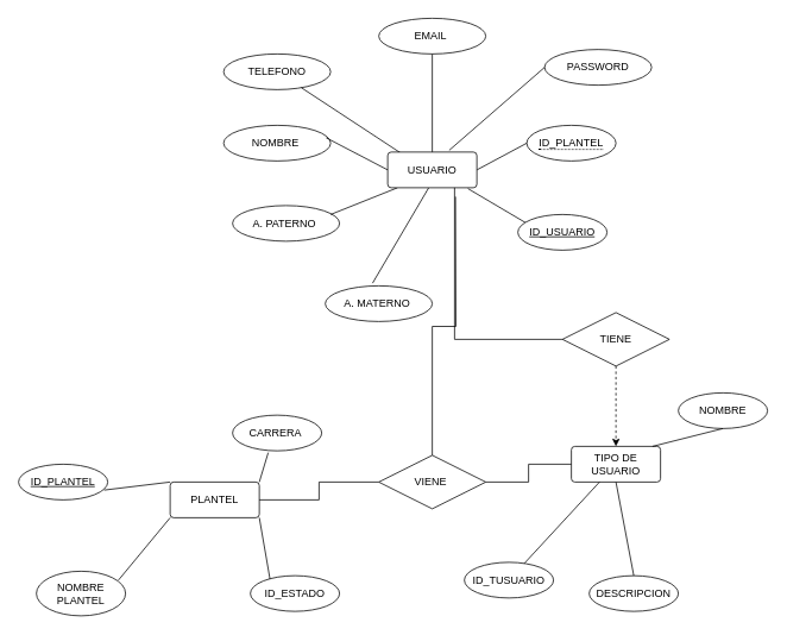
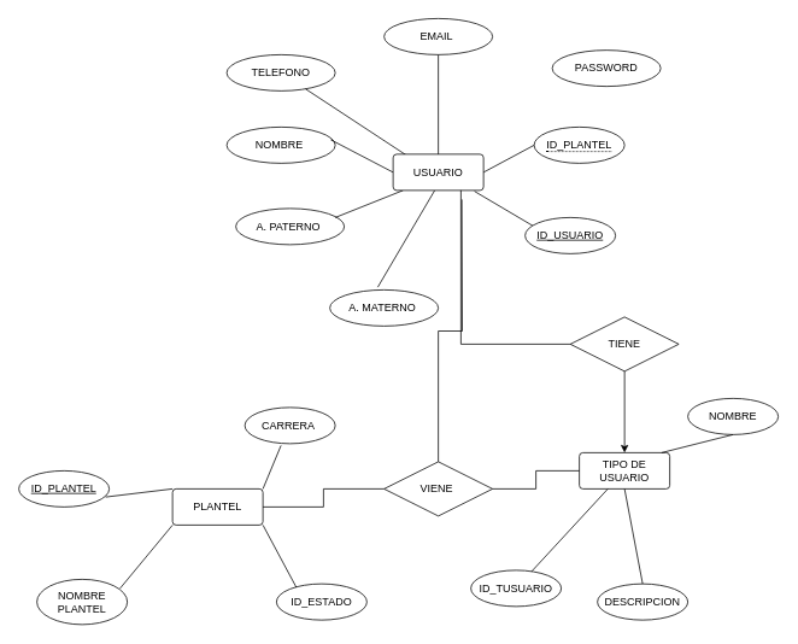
  <mxCell id="0" />
  <mxCell id="1" parent="0" />
  <mxCell id="2" value="TELEFONO" style="ellipse;whiteSpace=wrap;html=1;" vertex="1" parent="1"><mxGeometry x="250" y="60" width="120" height="40" as="geometry" /></mxCell>
  <mxCell id="3" value="EMAIL&amp;nbsp;" style="ellipse;whiteSpace=wrap;html=1;" vertex="1" parent="1"><mxGeometry x="424" y="20" width="120" height="40" as="geometry" /></mxCell>
  <mxCell id="4" value="PASSWORD" style="ellipse;whiteSpace=wrap;html=1;" vertex="1" parent="1"><mxGeometry x="610" y="55" width="120" height="40" as="geometry" /></mxCell>
  <mxCell id="5" value="A. MATERNO&amp;nbsp;" style="ellipse;whiteSpace=wrap;html=1;" vertex="1" parent="1"><mxGeometry x="364" y="320" width="120" height="40" as="geometry" /></mxCell>
  <mxCell id="6" value="A. PATERNO&amp;nbsp;" style="ellipse;whiteSpace=wrap;html=1;" vertex="1" parent="1"><mxGeometry x="260" y="230" width="120" height="40" as="geometry" /></mxCell>
  <mxCell id="7" value="NOMBRE&amp;nbsp;" style="ellipse;whiteSpace=wrap;html=1;" vertex="1" parent="1"><mxGeometry x="250" y="140" width="120" height="40" as="geometry" /></mxCell>
  <mxCell id="8" value="" style="endArrow=none;html=1;rounded=0;exitX=0.11;exitY=1;exitDx=0;exitDy=0;exitPerimeter=0;endFill=0;" edge="1" parent="1" source="18"><mxGeometry width="50" height="50" relative="1" as="geometry"><mxPoint x="437.574" y="218.284" as="sourcePoint" /><mxPoint x="370" y="240" as="targetPoint" /></mxGeometry></mxCell>
  <mxCell id="9" value="" style="endArrow=none;html=1;rounded=0;endFill=0;entryX=0.442;entryY=-0.075;entryDx=0;entryDy=0;entryPerimeter=0;" edge="1" parent="1" target="5"><mxGeometry width="50" height="50" relative="1" as="geometry"><mxPoint x="480" y="210" as="sourcePoint" /><mxPoint x="480" y="320" as="targetPoint" /></mxGeometry></mxCell>
  <mxCell id="10" value="" style="endArrow=none;html=1;rounded=0;entryX=0;entryY=0.5;entryDx=0;entryDy=0;exitX=0.9;exitY=1.025;exitDx=0;exitDy=0;exitPerimeter=0;endFill=0;" edge="1" parent="1" source="18"><mxGeometry width="50" height="50" relative="1" as="geometry"><mxPoint x="526.437" y="215.33" as="sourcePoint" /><mxPoint x="590" y="250" as="targetPoint" /></mxGeometry></mxCell>
- <mxCell id="11" value="" style="endArrow=none;html=1;rounded=0;entryX=0;entryY=0.5;entryDx=0;entryDy=0;exitX=0.69;exitY=-0.05;exitDx=0;exitDy=0;exitPerimeter=0;endFill=0;" edge="1" parent="1" source="18" target="4"><mxGeometry width="50" height="50" relative="1" as="geometry"><mxPoint x="516" y="157.04" as="sourcePoint" /><mxPoint x="500" y="170" as="targetPoint" /></mxGeometry></mxCell>
  <mxCell id="12" value="" style="endArrow=none;html=1;rounded=0;exitX=1;exitY=0.5;exitDx=0;exitDy=0;endFill=0;" edge="1" parent="1" source="18"><mxGeometry width="50" height="50" relative="1" as="geometry"><mxPoint x="540" y="190" as="sourcePoint" /><mxPoint x="590" y="160" as="targetPoint" /></mxGeometry></mxCell>
  <mxCell id="13" value="" style="endArrow=none;html=1;rounded=0;entryX=0.5;entryY=1;entryDx=0;entryDy=0;exitX=0.5;exitY=0;exitDx=0;exitDy=0;endFill=0;" edge="1" parent="1" source="18" target="3"><mxGeometry width="50" height="50" relative="1" as="geometry"><mxPoint x="480" y="150" as="sourcePoint" /><mxPoint x="500" y="170" as="targetPoint" /></mxGeometry></mxCell>
  <mxCell id="14" value="" style="endArrow=none;html=1;rounded=0;exitX=0.16;exitY=0.05;exitDx=0;exitDy=0;exitPerimeter=0;endFill=0;" edge="1" parent="1" source="18" target="2"><mxGeometry width="50" height="50" relative="1" as="geometry"><mxPoint x="430" y="160" as="sourcePoint" /><mxPoint x="380" y="100" as="targetPoint" /></mxGeometry></mxCell>
  <mxCell id="15" value="" style="endArrow=none;html=1;rounded=0;entryX=0.958;entryY=0.35;entryDx=0;entryDy=0;entryPerimeter=0;exitX=0;exitY=0.5;exitDx=0;exitDy=0;endFill=0;" edge="1" parent="1" source="18" target="7"><mxGeometry width="50" height="50" relative="1" as="geometry"><mxPoint x="420" y="190" as="sourcePoint" /><mxPoint x="500" y="170" as="targetPoint" /></mxGeometry></mxCell>
  <mxCell id="16" value="ID_USUARIO" style="ellipse;whiteSpace=wrap;html=1;align=center;fontStyle=4;" vertex="1" parent="1"><mxGeometry x="580" y="240" width="100" height="40" as="geometry" /></mxCell>
  <mxCell id="17" value="&lt;span style=&quot;border-bottom: 1px dotted&quot;&gt;ID_PLANTEL&lt;/span&gt;" style="ellipse;whiteSpace=wrap;html=1;align=center;" vertex="1" parent="1"><mxGeometry x="590" y="140" width="100" height="40" as="geometry" /></mxCell>
  <mxCell id="18" value="USUARIO" style="rounded=1;arcSize=10;whiteSpace=wrap;html=1;align=center;" vertex="1" parent="1"><mxGeometry x="434" y="170" width="100" height="40" as="geometry" /></mxCell>
  <mxCell id="19" value="PLANTEL" style="rounded=1;arcSize=10;whiteSpace=wrap;html=1;align=center;" vertex="1" parent="1"><mxGeometry x="190" y="540" width="100" height="40" as="geometry" /></mxCell>
  <mxCell id="20" value="ID_PLANTEL" style="ellipse;whiteSpace=wrap;html=1;align=center;fontStyle=4;" vertex="1" parent="1"><mxGeometry x="20" y="520" width="100" height="40" as="geometry" /></mxCell>
  <mxCell id="21" value="NOMBRE PLANTEL" style="ellipse;whiteSpace=wrap;html=1;align=center;" vertex="1" parent="1"><mxGeometry x="40" y="640" width="100" height="50" as="geometry" /></mxCell>
- <mxCell id="22" value="CARRERA&amp;nbsp;" style="ellipse;whiteSpace=wrap;html=1;align=center;" vertex="1" parent="1"><mxGeometry x="260" y="465" width="100" height="40" as="geometry" /></mxCell>
- <mxCell id="23" value="ID_ESTADO" style="ellipse;whiteSpace=wrap;html=1;align=center;" vertex="1" parent="1"><mxGeometry x="280" y="645" width="100" height="40" as="geometry" /></mxCell>
+ <mxCell id="22" value="CARRERA&amp;nbsp;" style="ellipse;whiteSpace=wrap;html=1;align=center;" vertex="1" parent="1"><mxGeometry x="270" y="450" width="100" height="40" as="geometry" /></mxCell>
+ <mxCell id="23" value="ID_ESTADO" style="ellipse;whiteSpace=wrap;html=1;align=center;" vertex="1" parent="1"><mxGeometry x="305" y="645" width="100" height="40" as="geometry" /></mxCell>
  <mxCell id="24" value="" style="endArrow=none;html=1;rounded=0;exitX=0.92;exitY=0.2;exitDx=0;exitDy=0;exitPerimeter=0;entryX=0;entryY=1;entryDx=0;entryDy=0;" edge="1" parent="1" source="21" target="19"><mxGeometry relative="1" as="geometry"><mxPoint x="410" y="780" as="sourcePoint" /><mxPoint x="570" y="780" as="targetPoint" /></mxGeometry></mxCell>
  <mxCell id="25" value="" style="endArrow=none;html=1;rounded=0;exitX=1;exitY=0;exitDx=0;exitDy=0;entryX=0.4;entryY=1.05;entryDx=0;entryDy=0;entryPerimeter=0;" edge="1" parent="1" source="19" target="22"><mxGeometry relative="1" as="geometry"><mxPoint x="410" y="780" as="sourcePoint" /><mxPoint x="570" y="780" as="targetPoint" /></mxGeometry></mxCell>
  <mxCell id="26" value="" style="endArrow=none;html=1;rounded=0;exitX=1;exitY=1;exitDx=0;exitDy=0;entryX=0.22;entryY=0.1;entryDx=0;entryDy=0;entryPerimeter=0;" edge="1" parent="1" source="19" target="23"><mxGeometry relative="1" as="geometry"><mxPoint x="410" y="780" as="sourcePoint" /><mxPoint x="570" y="780" as="targetPoint" /></mxGeometry></mxCell>
  <mxCell id="27" value="" style="endArrow=none;html=1;rounded=0;exitX=0.96;exitY=0.725;exitDx=0;exitDy=0;exitPerimeter=0;entryX=0;entryY=0;entryDx=0;entryDy=0;" edge="1" parent="1" source="20" target="19"><mxGeometry relative="1" as="geometry"><mxPoint x="410" y="780" as="sourcePoint" /><mxPoint x="570" y="780" as="targetPoint" /></mxGeometry></mxCell>
  <mxCell id="28" value="TIPO DE USUARIO" style="rounded=1;arcSize=10;whiteSpace=wrap;html=1;align=center;" vertex="1" parent="1"><mxGeometry x="640" y="500" width="100" height="40" as="geometry" /></mxCell>
  <mxCell id="29" value="ID_TUSUARIO" style="ellipse;whiteSpace=wrap;html=1;align=center;" vertex="1" parent="1"><mxGeometry x="520" y="630" width="100" height="40" as="geometry" /></mxCell>
  <mxCell id="30" value="NOMBRE" style="ellipse;whiteSpace=wrap;html=1;align=center;" vertex="1" parent="1"><mxGeometry x="760" y="440" width="100" height="40" as="geometry" /></mxCell>
  <mxCell id="31" value="DESCRIPCION" style="ellipse;whiteSpace=wrap;html=1;align=center;" vertex="1" parent="1"><mxGeometry x="660" y="645" width="100" height="40" as="geometry" /></mxCell>
  <mxCell id="32" value="" style="endArrow=none;html=1;rounded=0;entryX=0.5;entryY=1;entryDx=0;entryDy=0;exitX=0.5;exitY=0;exitDx=0;exitDy=0;" edge="1" parent="1" source="31" target="28"><mxGeometry relative="1" as="geometry"><mxPoint x="410" y="550" as="sourcePoint" /><mxPoint x="570" y="550" as="targetPoint" /></mxGeometry></mxCell>
  <mxCell id="33" value="" style="endArrow=none;html=1;rounded=0;" edge="1" parent="1" source="29" target="28"><mxGeometry relative="1" as="geometry"><mxPoint x="410" y="550" as="sourcePoint" /><mxPoint x="570" y="550" as="targetPoint" /></mxGeometry></mxCell>
  <mxCell id="34" value="" style="endArrow=none;html=1;rounded=0;exitX=0.5;exitY=1;exitDx=0;exitDy=0;entryX=0.91;entryY=0;entryDx=0;entryDy=0;entryPerimeter=0;" edge="1" parent="1" source="30" target="28"><mxGeometry relative="1" as="geometry"><mxPoint x="410" y="550" as="sourcePoint" /><mxPoint x="740" y="500" as="targetPoint" /></mxGeometry></mxCell>
  <mxCell id="35" style="edgeStyle=orthogonalEdgeStyle;rounded=0;orthogonalLoop=1;jettySize=auto;html=1;entryX=0.75;entryY=1;entryDx=0;entryDy=0;endArrow=none;endFill=0;" edge="1" parent="1" source="37" target="18"><mxGeometry relative="1" as="geometry" /></mxCell>
- <mxCell id="36" style="edgeStyle=orthogonalEdgeStyle;rounded=0;orthogonalLoop=1;jettySize=auto;html=1;dashed=1;" edge="1" parent="1" source="37" target="28"><mxGeometry relative="1" as="geometry" /></mxCell>
+ <mxCell id="36" style="edgeStyle=orthogonalEdgeStyle;rounded=0;orthogonalLoop=1;jettySize=auto;html=1;" edge="1" parent="1" source="37" target="28"><mxGeometry relative="1" as="geometry" /></mxCell>
  <mxCell id="37" value="TIENE" style="shape=rhombus;perimeter=rhombusPerimeter;whiteSpace=wrap;html=1;align=center;" vertex="1" parent="1"><mxGeometry x="630" y="350" width="120" height="60" as="geometry" /></mxCell>
  <mxCell id="38" style="edgeStyle=orthogonalEdgeStyle;rounded=0;orthogonalLoop=1;jettySize=auto;html=1;endArrow=none;endFill=0;" edge="1" parent="1" source="41"><mxGeometry relative="1" as="geometry"><mxPoint x="510" y="220" as="targetPoint" /></mxGeometry></mxCell>
  <mxCell id="39" style="edgeStyle=orthogonalEdgeStyle;rounded=0;orthogonalLoop=1;jettySize=auto;html=1;endArrow=none;endFill=0;" edge="1" parent="1" source="41" target="28"><mxGeometry relative="1" as="geometry" /></mxCell>
  <mxCell id="40" style="edgeStyle=orthogonalEdgeStyle;rounded=0;orthogonalLoop=1;jettySize=auto;html=1;endArrow=none;endFill=0;" edge="1" parent="1" source="41" target="19"><mxGeometry relative="1" as="geometry" /></mxCell>
  <mxCell id="41" value="VIENE&amp;nbsp;" style="shape=rhombus;perimeter=rhombusPerimeter;whiteSpace=wrap;html=1;align=center;" vertex="1" parent="1"><mxGeometry x="424" y="510" width="120" height="60" as="geometry" /></mxCell>
